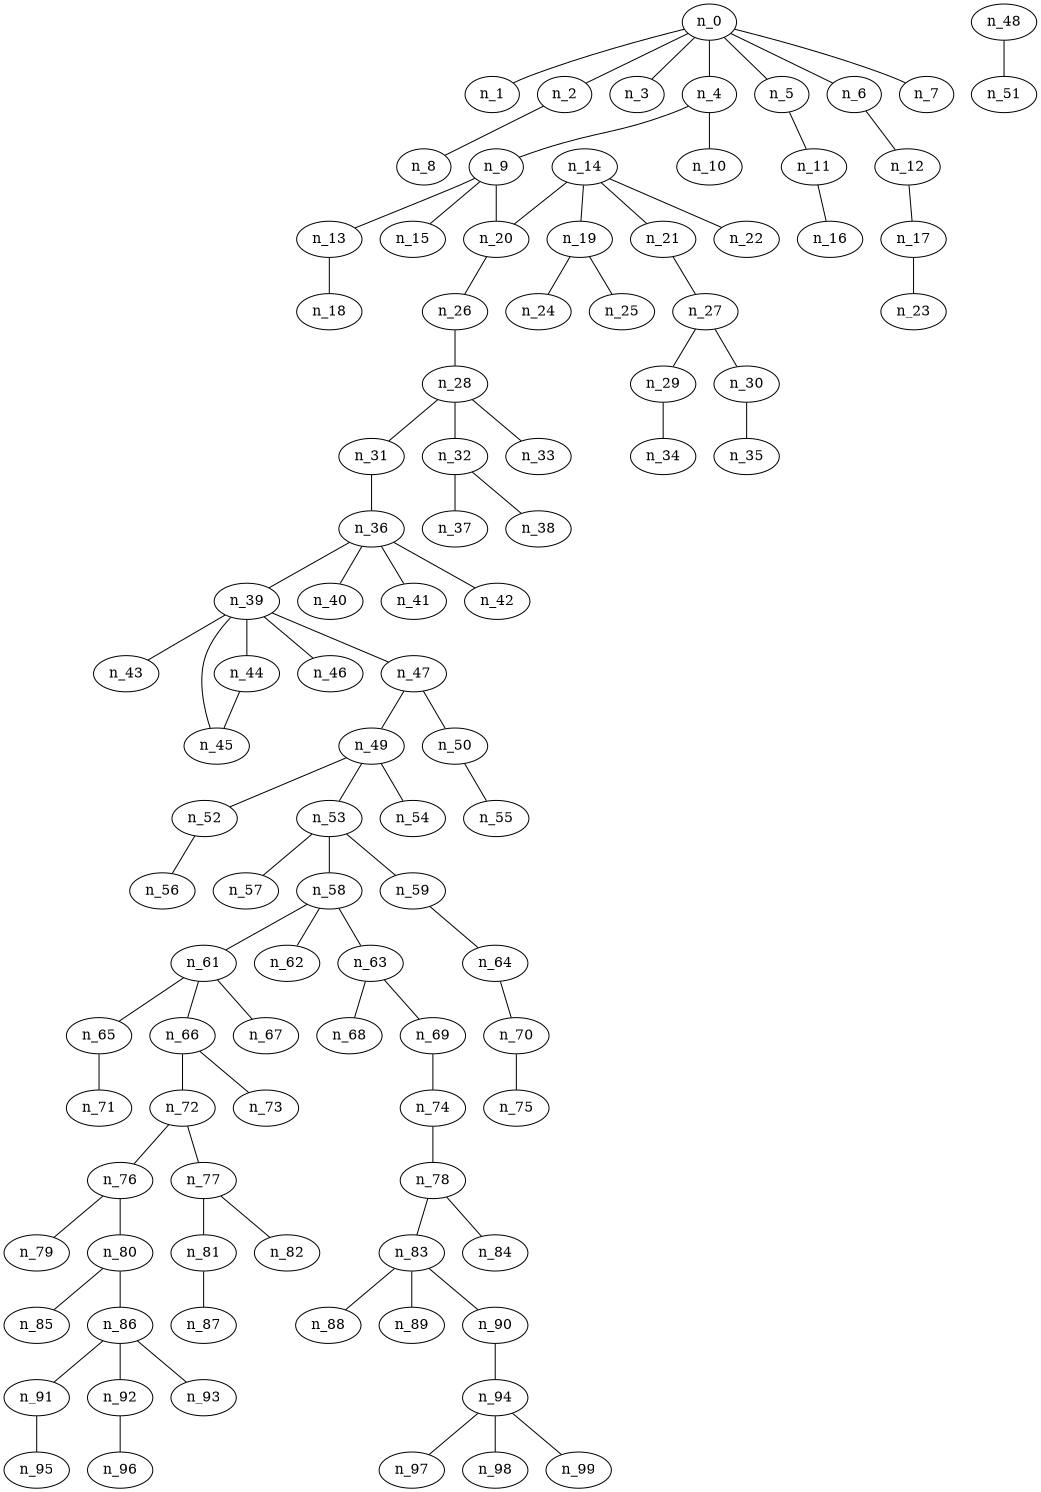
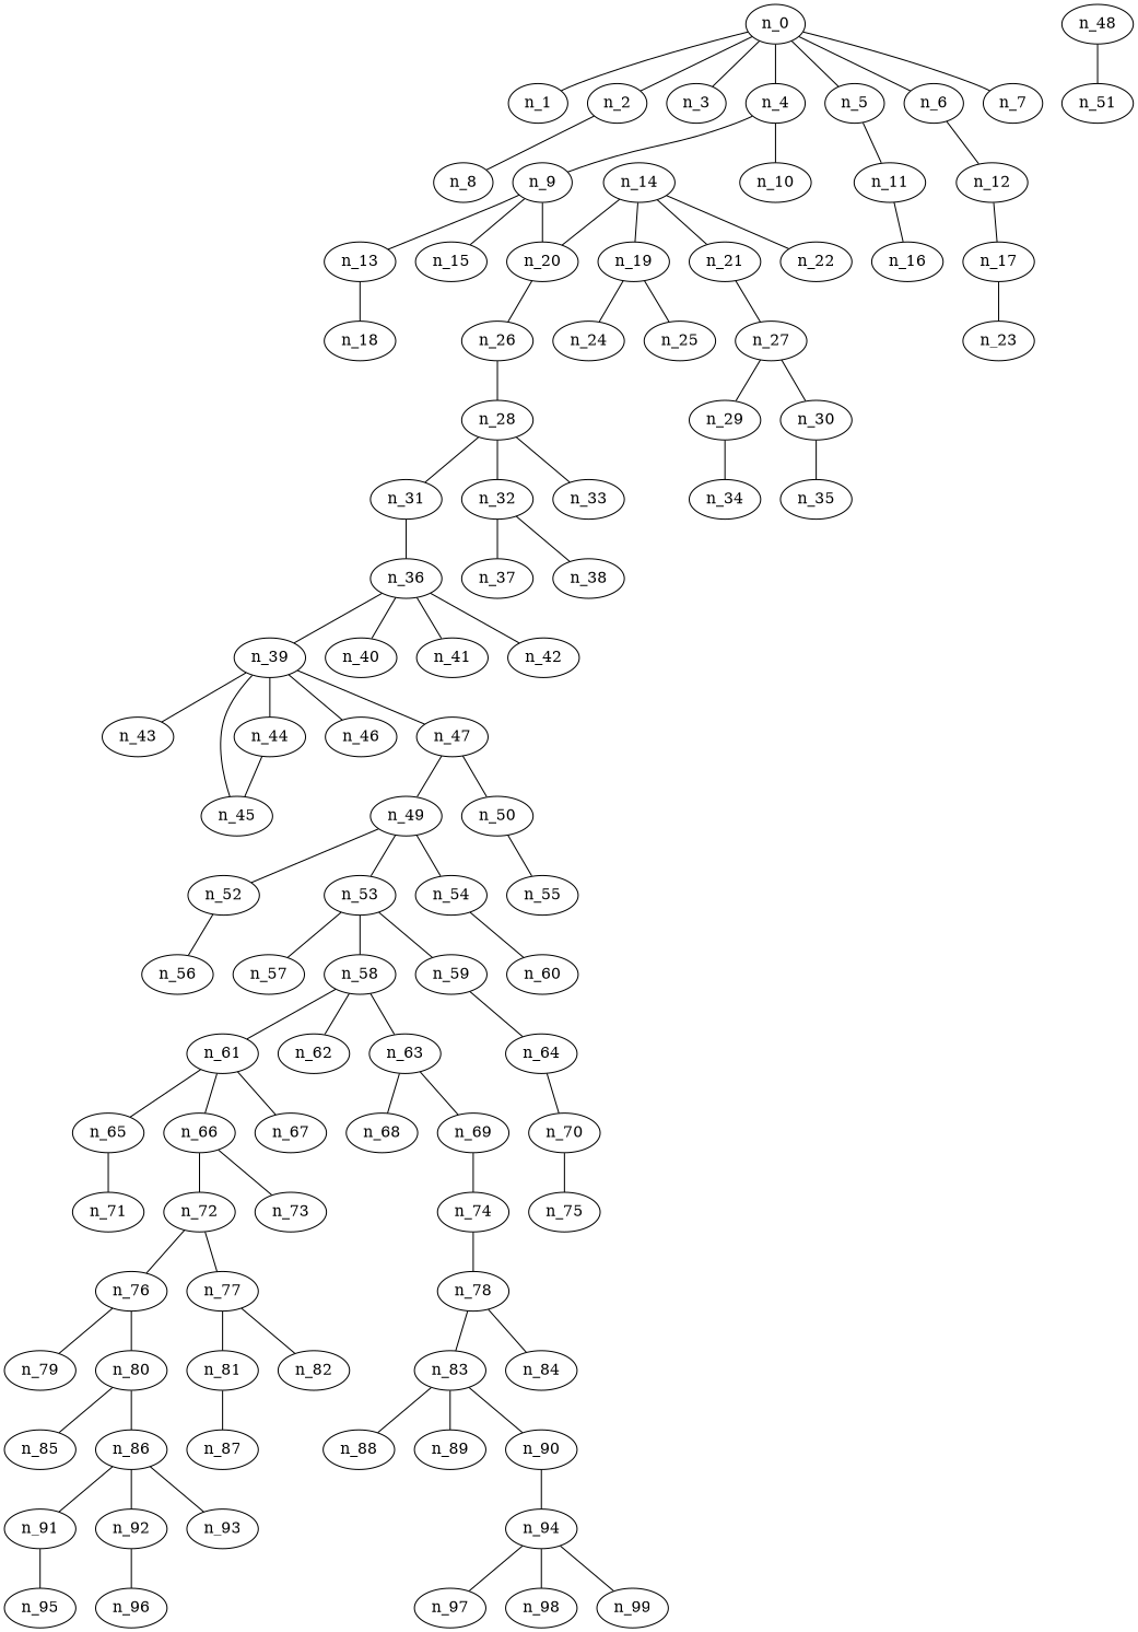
  graph {
    fontname="DejaVu Serif"
    node [fontname="DejaVu Serif"]
    edge [fontname="DejaVu Serif"]
    n_0
    n_1
    n_2
    n_3
    n_4
    n_5
    n_6
    n_7
    n_8
    n_9
    n_10
    n_11
    n_12
    n_13
    n_15
    n_20
    n_16
    n_17
    n_18
    n_14
    n_19
    n_21
    n_22
    n_23
    n_24
    n_25
    n_26
    n_27
    n_28
    n_29
    n_30
    n_31
    n_32
    n_33
    n_34
    n_35
    n_36
    n_37
    n_38
    n_39
    n_40
    n_41
    n_42
    n_43
    n_44
    n_45
    n_46
    n_47
    n_49
    n_50
    n_48
    n_51
    n_52
    n_53
    n_54
    n_55
    n_56
    n_57
    n_58
    n_59
+   n_60
    n_61
    n_62
    n_63
    n_64
    n_65
    n_66
    n_67
    n_68
    n_69
    n_70
    n_71
    n_72
    n_73
    n_74
    n_75
    n_76
    n_77
    n_78
    n_79
    n_80
    n_81
    n_82
    n_83
    n_84
    n_85
    n_86
    n_87
    n_88
    n_89
    n_90
    n_91
    n_92
    n_93
    n_94
    n_95
    n_96
    n_97
    n_98
    n_99
    n_0 -- n_1
    n_0 -- n_2
    n_0 -- n_3
    n_0 -- n_4
    n_0 -- n_5
    n_0 -- n_6
    n_0 -- n_7
    n_2 -- n_8
    n_4 -- n_9
    n_4 -- n_10
    n_5 -- n_11
    n_6 -- n_12
    n_9 -- n_13
    n_9 -- n_15
    n_9 -- n_20
    n_11 -- n_16
    n_12 -- n_17
    n_13 -- n_18
    n_20 -- n_26
    n_17 -- n_23
    n_14 -- n_20
    n_14 -- n_19
    n_14 -- n_21
    n_14 -- n_22
    n_19 -- n_24
    n_19 -- n_25
    n_21 -- n_27
    n_26 -- n_28
    n_27 -- n_29
    n_27 -- n_30
    n_28 -- n_31
    n_28 -- n_32
    n_28 -- n_33
    n_29 -- n_34
    n_30 -- n_35
    n_31 -- n_36
    n_32 -- n_37
    n_32 -- n_38
    n_36 -- n_39
    n_36 -- n_40
    n_36 -- n_41
    n_36 -- n_42
    n_39 -- n_43
    n_39 -- n_44
    n_39 -- n_45
    n_39 -- n_46
    n_39 -- n_47
    n_44 -- n_45
    n_47 -- n_49
    n_47 -- n_50
    n_49 -- n_52
    n_49 -- n_53
    n_49 -- n_54
    n_50 -- n_55
    n_48 -- n_51
    n_52 -- n_56
    n_53 -- n_57
    n_53 -- n_58
    n_53 -- n_59
+   n_54 -- n_60
    n_58 -- n_61
    n_58 -- n_62
    n_58 -- n_63
    n_59 -- n_64
    n_61 -- n_65
    n_61 -- n_66
    n_61 -- n_67
    n_63 -- n_68
    n_63 -- n_69
    n_64 -- n_70
    n_65 -- n_71
    n_66 -- n_72
    n_66 -- n_73
    n_69 -- n_74
    n_70 -- n_75
    n_72 -- n_76
    n_72 -- n_77
    n_74 -- n_78
    n_76 -- n_79
    n_76 -- n_80
    n_77 -- n_81
    n_77 -- n_82
    n_78 -- n_83
    n_78 -- n_84
    n_80 -- n_85
    n_80 -- n_86
    n_81 -- n_87
    n_83 -- n_88
    n_83 -- n_89
    n_83 -- n_90
    n_86 -- n_91
    n_86 -- n_92
    n_86 -- n_93
    n_90 -- n_94
    n_91 -- n_95
    n_92 -- n_96
    n_94 -- n_97
    n_94 -- n_98
    n_94 -- n_99
  }
